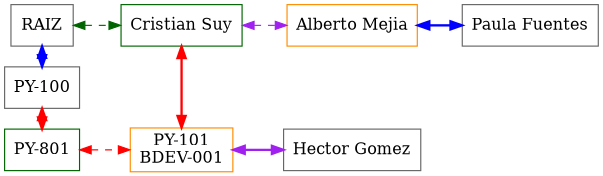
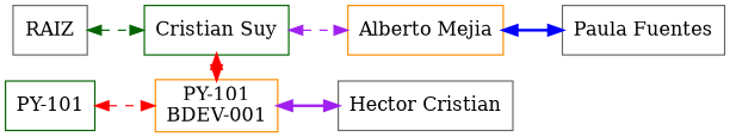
  digraph {
    rankdir=LR
    node [color=gray40 group=0 shape=box]
    edge [color=red dir=both style=bold]
    n1 [label="RAIZ\n"]
-   n2 [group=1 label="PY-100"]
-   n3 [color=darkgreen group=2 label="PY-801"]
+   n3 [color=darkgreen group=2 label="PY-101"]
    n4 [color=darkgreen label="Cristian Suy"]
    n5 [color=darkorange group=2 label="PY-101\nBDEV-001"]
    n6 [color=darkorange label="Alberto Mejia"]
    n7 [label="Paula Fuentes"]
-   n8 [label="Hector Gomez"]
+   n8 [label="Hector Cristian"]
    subgraph sub_1 {
      rank=same
      n1
-     n2
      n3
    }
    subgraph sub_2 {
      rank=same
      n4
      n5
    }
    subgraph sub_3 {
      rank=same
      n6
    }
    subgraph sub_4 {
      rank=same
      n7
    }
    subgraph sub_5 {
      rank=same
      n8
    }
-   n1 -> n2 [color=blue]
    n1 -> n4 [color=darkgreen style=dashed]
-   n2 -> n3
    n3 -> n5 [style=dashed]
    n4 -> n5
    n4 -> n6 [color=purple style=dashed]
    n5 -> n8 [color=purple]
    n6 -> n7 [color=blue]
  }
